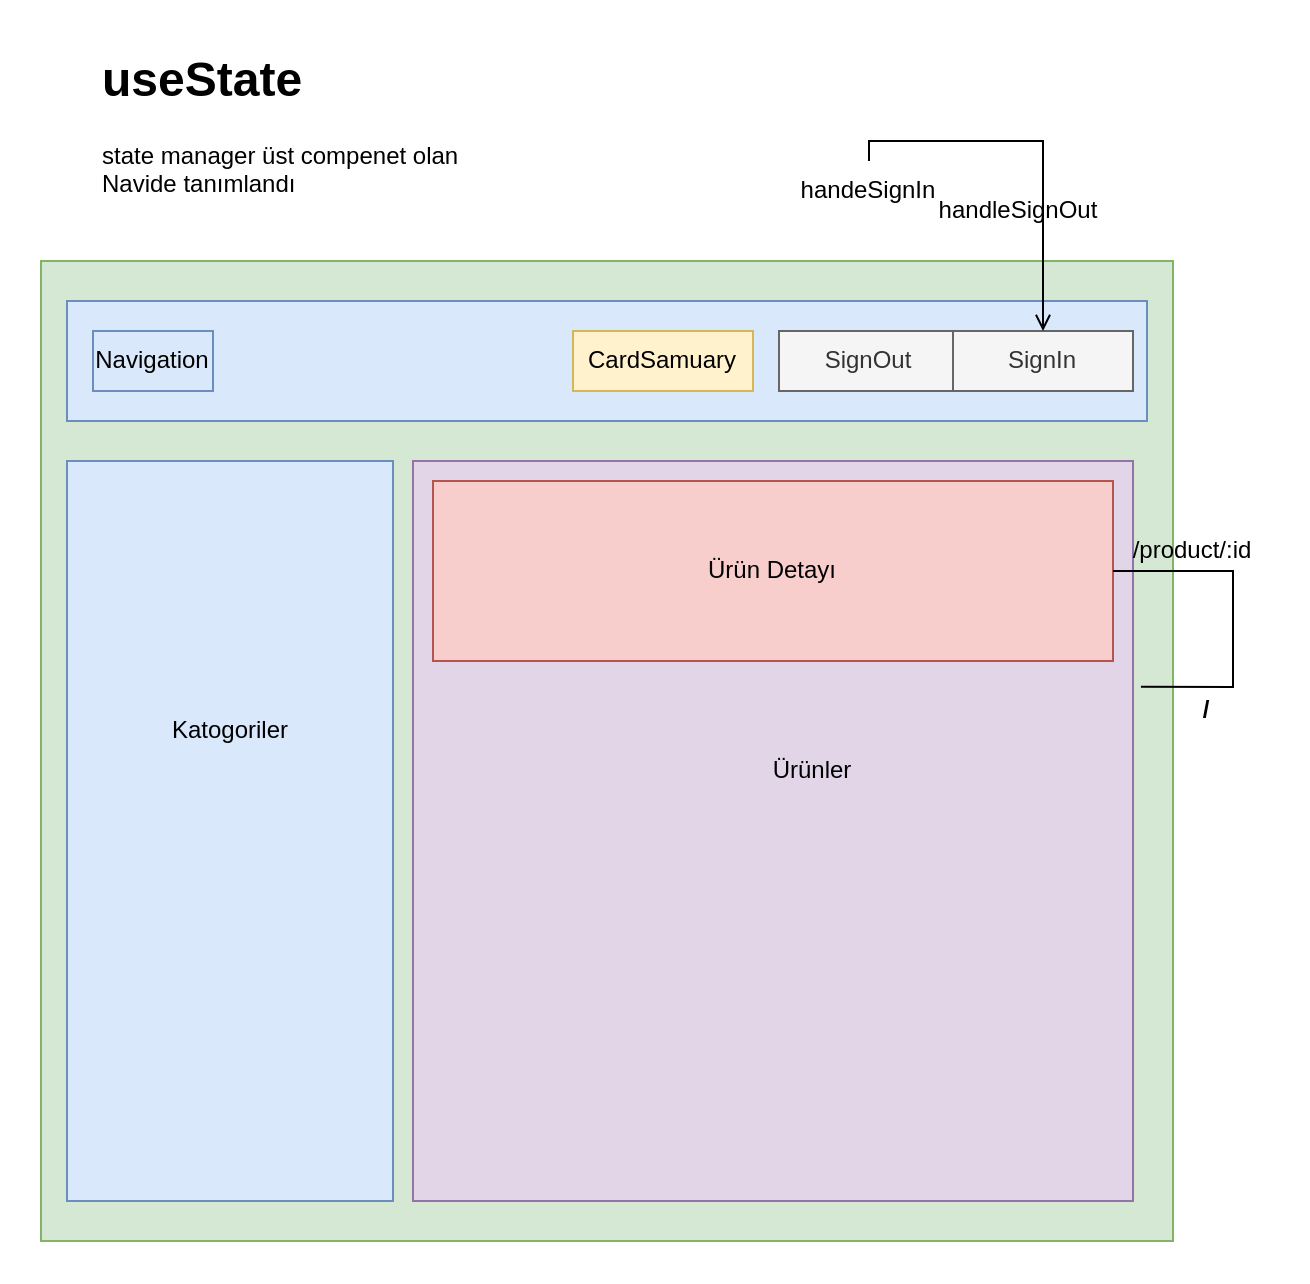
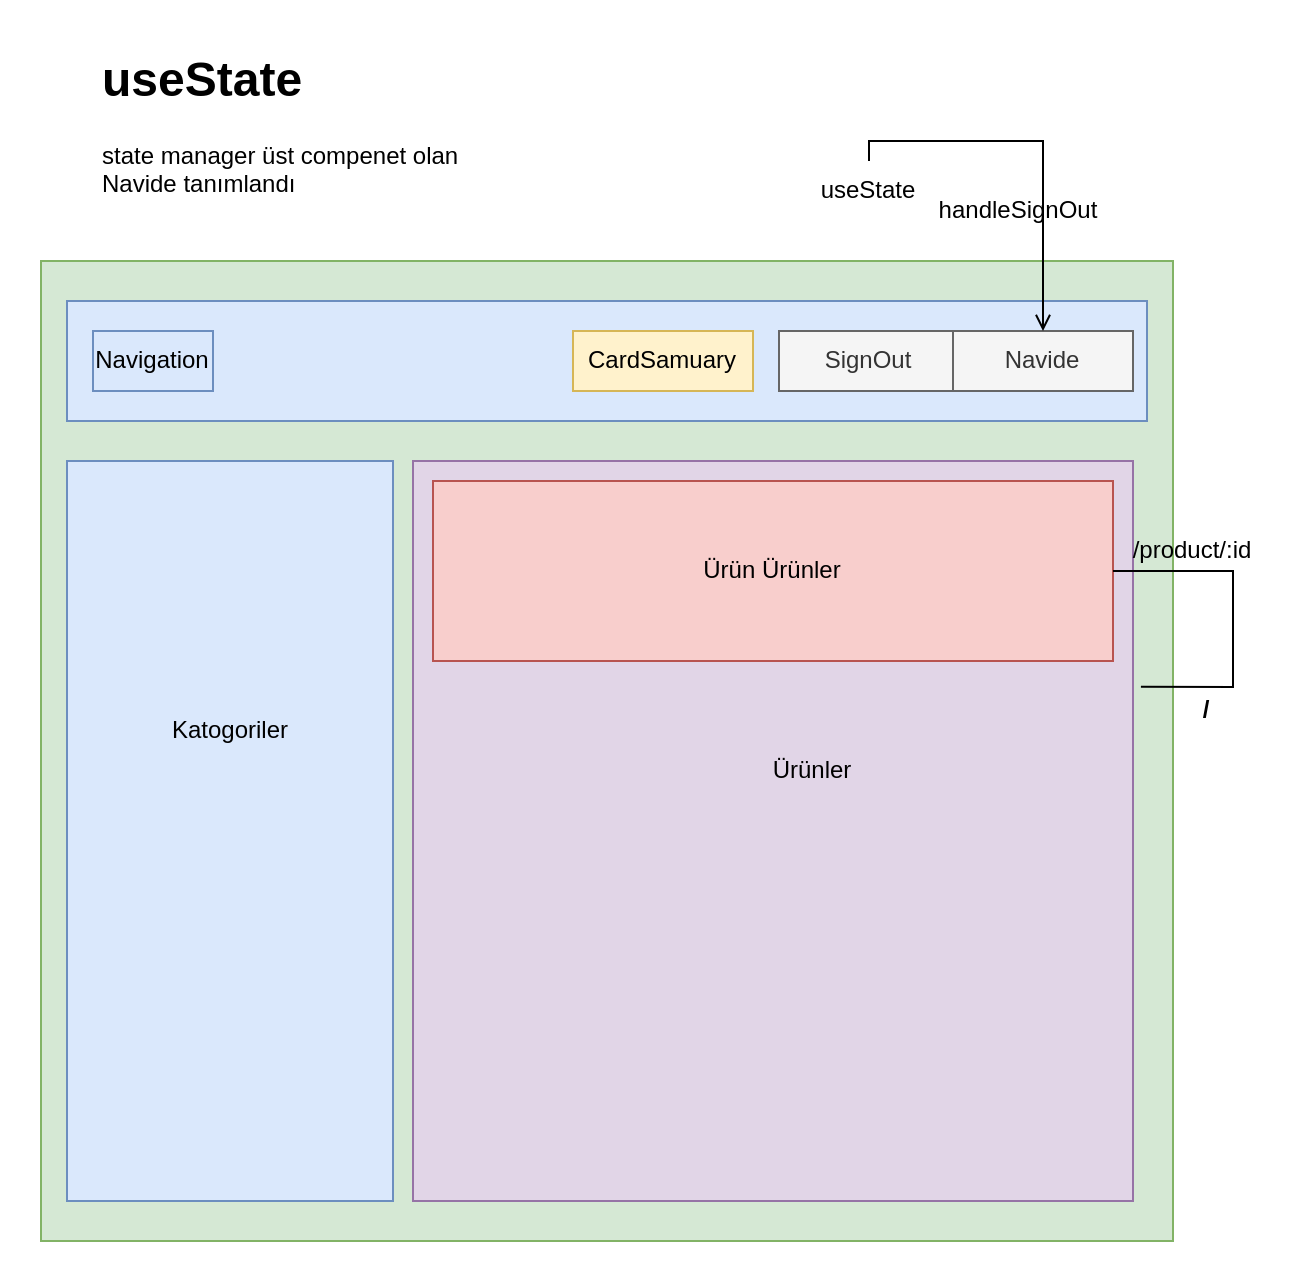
  <mxCell id="0" />
  <mxCell id="1" parent="0" />
  <mxCell id="2" value="" style="rounded=0;whiteSpace=wrap;html=1;fillColor=#d5e8d4;strokeColor=#82b366;" parent="1" vertex="1"><mxGeometry x="20" y="130" width="566" height="490" as="geometry" /></mxCell>
  <mxCell id="3" value="" style="rounded=0;whiteSpace=wrap;html=1;fillColor=#dae8fc;strokeColor=#6c8ebf;" parent="1" vertex="1"><mxGeometry x="33" y="150" width="540" height="60" as="geometry" /></mxCell>
  <mxCell id="4" value="Navigation" style="text;html=1;strokeColor=#6c8ebf;fillColor=#dae8fc;align=center;verticalAlign=middle;whiteSpace=wrap;rounded=0;" parent="1" vertex="1"><mxGeometry x="46" y="165" width="60" height="30" as="geometry" /></mxCell>
  <mxCell id="5" value="CardSamuary" style="text;html=1;strokeColor=#d6b656;fillColor=#fff2cc;align=center;verticalAlign=middle;whiteSpace=wrap;rounded=0;" parent="1" vertex="1"><mxGeometry x="286" y="165" width="90" height="30" as="geometry" /></mxCell>
  <mxCell id="6" value="" style="rounded=0;whiteSpace=wrap;html=1;fillColor=#dae8fc;strokeColor=#6c8ebf;" parent="1" vertex="1"><mxGeometry x="33" y="230" width="163" height="370" as="geometry" /></mxCell>
  <mxCell id="7" value="Katogoriler" style="text;html=1;strokeColor=none;fillColor=none;align=center;verticalAlign=middle;whiteSpace=wrap;rounded=0;" parent="1" vertex="1"><mxGeometry x="84.5" y="350" width="60" height="30" as="geometry" /></mxCell>
  <mxCell id="8" value="" style="rounded=0;whiteSpace=wrap;html=1;fillColor=#e1d5e7;strokeColor=#9673a6;" parent="1" vertex="1"><mxGeometry x="206" y="230" width="360" height="370" as="geometry" /></mxCell>
  <mxCell id="9" value="Ürünler" style="text;html=1;strokeColor=none;fillColor=none;align=center;verticalAlign=middle;whiteSpace=wrap;rounded=0;" parent="1" vertex="1"><mxGeometry x="376" y="370" width="60" height="30" as="geometry" /></mxCell>
  <mxCell id="10" value="SignOut" style="text;html=1;align=center;verticalAlign=middle;whiteSpace=wrap;rounded=0;fillColor=#f5f5f5;fontColor=#333333;strokeColor=#666666;" vertex="1" parent="1"><mxGeometry x="389" y="165" width="90" height="30" as="geometry" /></mxCell>
- <mxCell id="11" value="SignIn" style="text;html=1;align=center;verticalAlign=middle;whiteSpace=wrap;rounded=0;fillColor=#f5f5f5;fontColor=#333333;strokeColor=#666666;" vertex="1" parent="1"><mxGeometry x="476" y="165" width="90" height="30" as="geometry" /></mxCell>
+ <mxCell id="11" value="Navide" style="text;html=1;align=center;verticalAlign=middle;whiteSpace=wrap;rounded=0;fillColor=#f5f5f5;fontColor=#333333;strokeColor=#666666;" vertex="1" parent="1"><mxGeometry x="476" y="165" width="90" height="30" as="geometry" /></mxCell>
  <mxCell id="12" value="" style="endArrow=open;html=1;rounded=0;exitX=0.5;exitY=0;exitDx=0;exitDy=0;entryX=0.5;entryY=0;entryDx=0;entryDy=0;" edge="1" parent="1" source="13" target="11"><mxGeometry width="50" height="50" relative="1" as="geometry"><mxPoint x="416" y="50" as="sourcePoint" /><mxPoint x="526" y="70" as="targetPoint" /><Array as="points"><mxPoint x="434" y="70" /><mxPoint x="521" y="70" /></Array></mxGeometry></mxCell>
- <mxCell id="13" value="handeSignIn" style="text;html=1;strokeColor=none;fillColor=none;align=center;verticalAlign=middle;whiteSpace=wrap;rounded=0;" vertex="1" parent="1"><mxGeometry x="404" y="80" width="60" height="30" as="geometry" /></mxCell>
+ <mxCell id="13" value="useState" style="text;html=1;strokeColor=none;fillColor=none;align=center;verticalAlign=middle;whiteSpace=wrap;rounded=0;" vertex="1" parent="1"><mxGeometry x="404" y="80" width="60" height="30" as="geometry" /></mxCell>
  <mxCell id="14" value="handleSignOut" style="text;html=1;strokeColor=none;fillColor=none;align=center;verticalAlign=middle;whiteSpace=wrap;rounded=0;" vertex="1" parent="1"><mxGeometry x="479" y="90" width="60" height="30" as="geometry" /></mxCell>
  <mxCell id="15" value="&lt;h1&gt;useState&lt;/h1&gt;&lt;div&gt;state manager üst compenet olan Navide tanımlandı&lt;/div&gt;" style="text;html=1;strokeColor=none;fillColor=none;spacing=5;spacingTop=-20;whiteSpace=wrap;overflow=hidden;rounded=0;" vertex="1" parent="1"><mxGeometry x="46" y="20" width="190" height="80" as="geometry" /></mxCell>
- <mxCell id="16" value="Ürün Detayı" style="text;html=1;align=center;verticalAlign=middle;whiteSpace=wrap;rounded=0;fillColor=#f8cecc;strokeColor=#b85450;" vertex="1" parent="1"><mxGeometry x="216" y="240" width="340" height="90" as="geometry" /></mxCell>
+ <mxCell id="16" value="Ürün Ürünler" style="text;html=1;align=center;verticalAlign=middle;whiteSpace=wrap;rounded=0;fillColor=#f8cecc;strokeColor=#b85450;" vertex="1" parent="1"><mxGeometry x="216" y="240" width="340" height="90" as="geometry" /></mxCell>
  <mxCell id="17" value="" style="endArrow=none;html=1;rounded=0;entryX=1;entryY=0.5;entryDx=0;entryDy=0;exitX=1.011;exitY=0.305;exitDx=0;exitDy=0;exitPerimeter=0;" edge="1" parent="1" source="8" target="16"><mxGeometry width="50" height="50" relative="1" as="geometry"><mxPoint x="616" y="370" as="sourcePoint" /><mxPoint x="693" y="330" as="targetPoint" /><Array as="points"><mxPoint x="616" y="343" /><mxPoint x="616" y="285" /></Array></mxGeometry></mxCell>
  <mxCell id="18" value="/product/:id" style="text;html=1;strokeColor=none;fillColor=none;align=center;verticalAlign=middle;whiteSpace=wrap;rounded=0;" vertex="1" parent="1"><mxGeometry x="566" y="260" width="60" height="30" as="geometry" /></mxCell>
  <mxCell id="19" value="/" style="text;html=1;strokeColor=none;fillColor=none;align=center;verticalAlign=middle;whiteSpace=wrap;rounded=0;fontStyle=1" vertex="1" parent="1"><mxGeometry x="573" y="340" width="60" height="30" as="geometry" /></mxCell>
